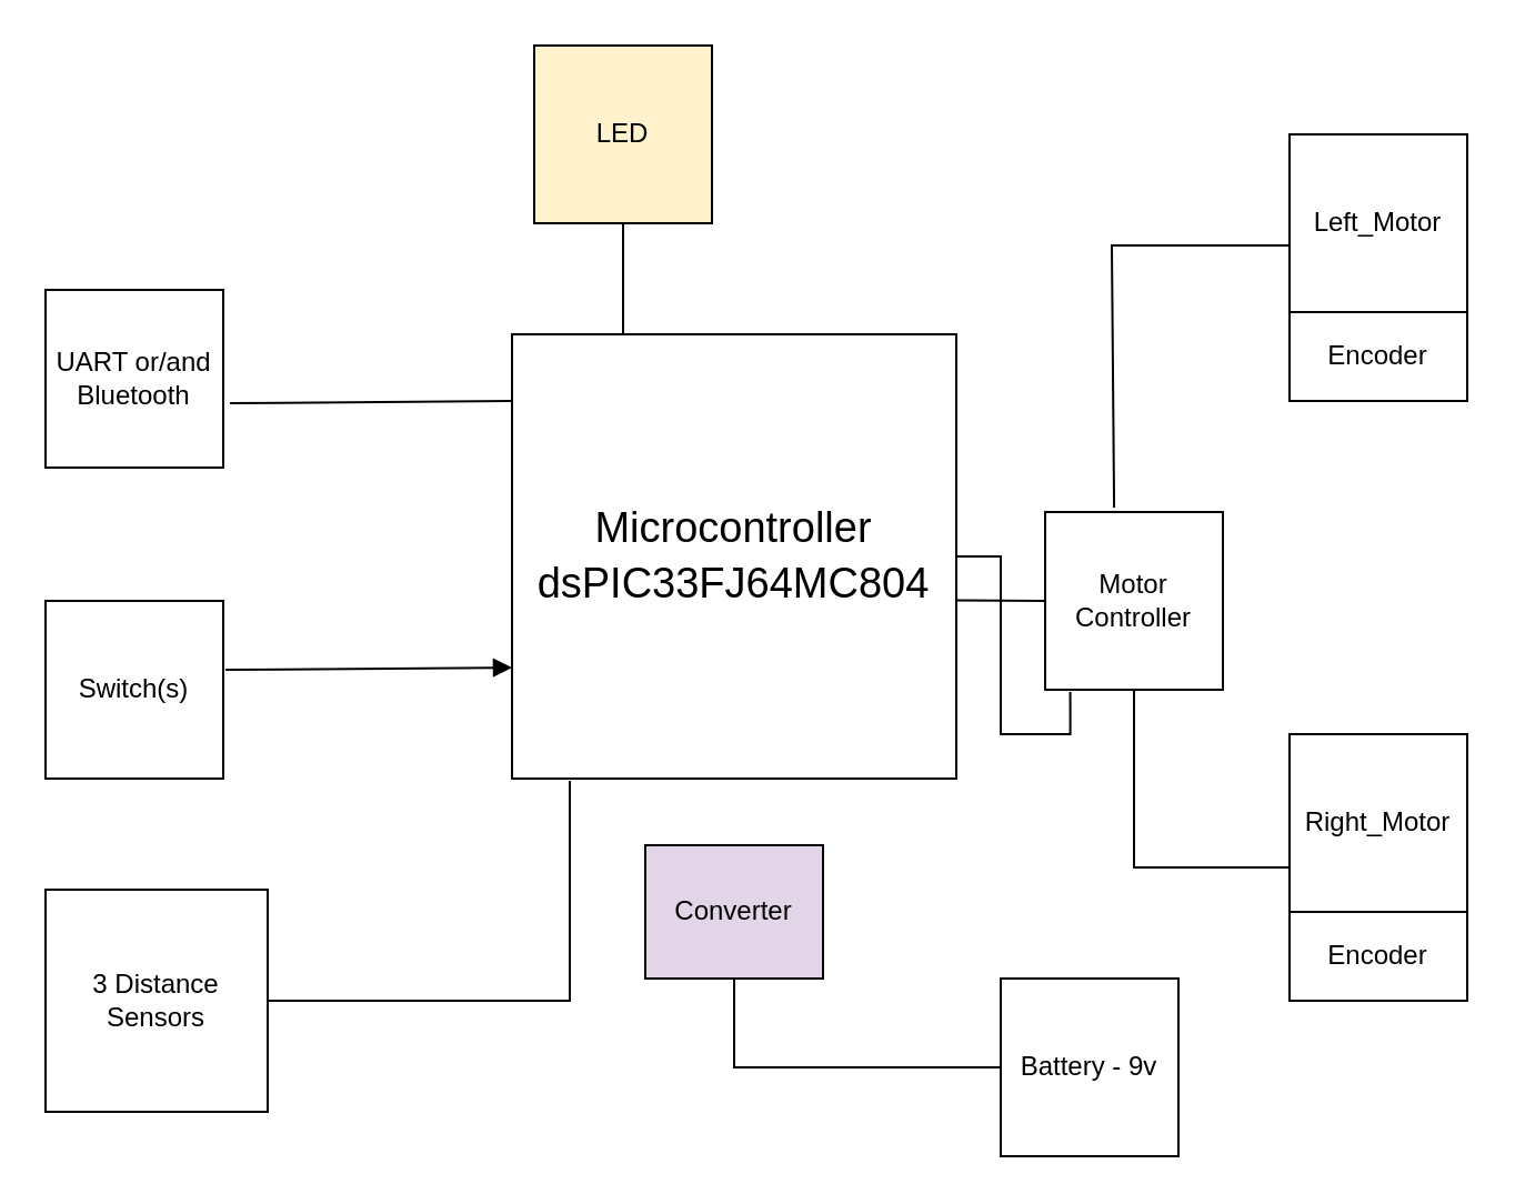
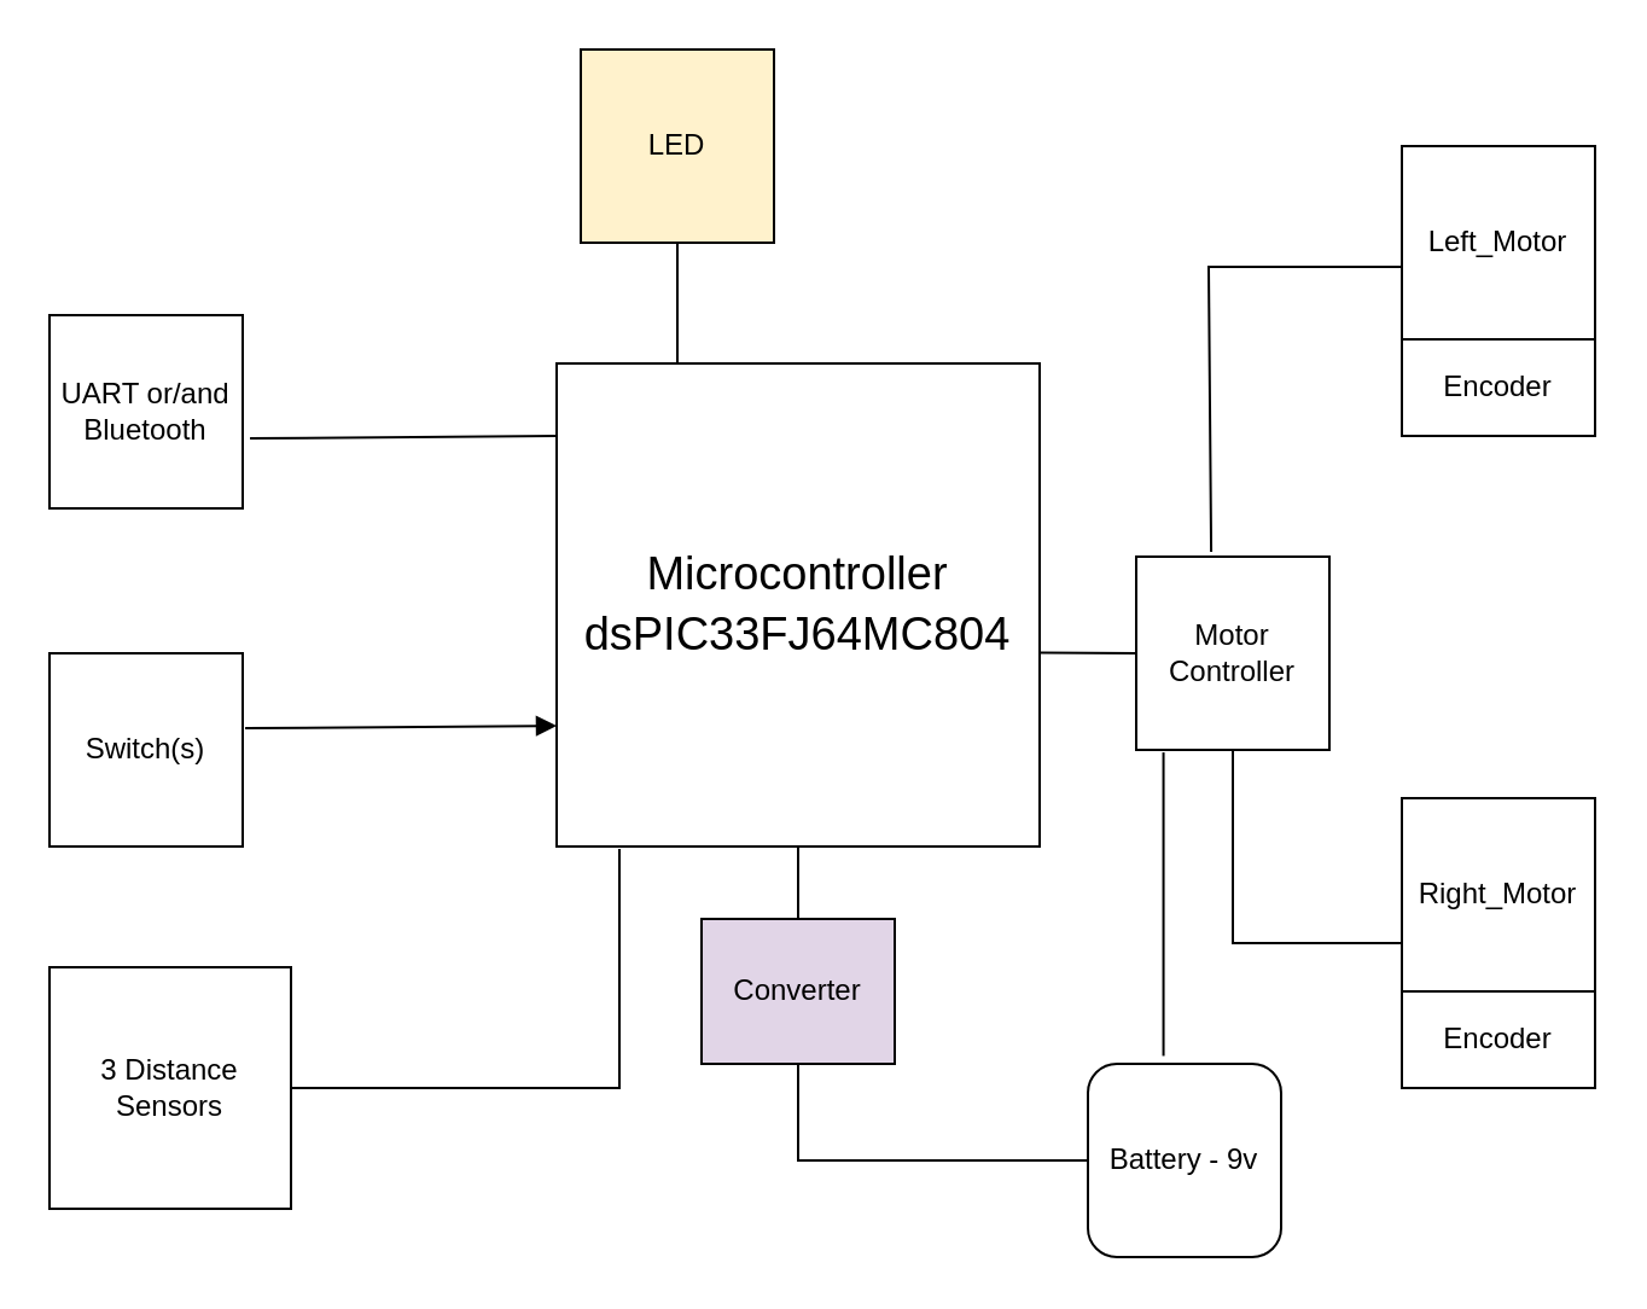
  <mxCell id="0" />
  <mxCell id="1" parent="0" />
  <mxCell id="2" value="&lt;font style=&quot;font-size: 19px;&quot;&gt;Microcontroller&lt;br&gt;dsPIC33FJ64MC804&lt;/font&gt;&lt;span style=&quot;font-size: 20px;&quot;&gt;&lt;br&gt;&lt;/span&gt;" style="whiteSpace=wrap;html=1;aspect=fixed;" parent="1" vertex="1"><mxGeometry x="230" y="150" width="200" height="200" as="geometry" /></mxCell>
  <mxCell id="3" value="Left_Motor" style="whiteSpace=wrap;html=1;aspect=fixed;" parent="1" vertex="1"><mxGeometry x="580" y="60" width="80" height="80" as="geometry" /></mxCell>
  <mxCell id="4" value="Right_Motor" style="whiteSpace=wrap;html=1;aspect=fixed;" parent="1" vertex="1"><mxGeometry x="580" y="330" width="80" height="80" as="geometry" /></mxCell>
  <mxCell id="5" value="" style="endArrow=none;html=1;rounded=0;exitX=0.388;exitY=-0.025;exitDx=0;exitDy=0;exitPerimeter=0;startArrow=none;startFill=0;endFill=0;" parent="1" source="16" edge="1"><mxGeometry width="50" height="50" relative="1" as="geometry"><mxPoint x="500" y="110" as="sourcePoint" /><mxPoint x="580" y="110" as="targetPoint" /><Array as="points"><mxPoint x="500" y="110" /></Array></mxGeometry></mxCell>
  <mxCell id="6" value="" style="endArrow=none;html=1;rounded=0;entryX=0;entryY=0.75;entryDx=0;entryDy=0;endFill=0;" parent="1" source="16" target="4" edge="1"><mxGeometry width="50" height="50" relative="1" as="geometry"><mxPoint x="450" y="379.76" as="sourcePoint" /><mxPoint x="580" y="380" as="targetPoint" /><Array as="points"><mxPoint x="510" y="390" /></Array></mxGeometry></mxCell>
  <mxCell id="7" value="Encoder" style="rounded=0;whiteSpace=wrap;html=1;" parent="1" vertex="1"><mxGeometry x="580" y="140" width="80" height="40" as="geometry" /></mxCell>
  <mxCell id="8" value="Encoder" style="rounded=0;whiteSpace=wrap;html=1;" parent="1" vertex="1"><mxGeometry x="580" y="410" width="80" height="40" as="geometry" /></mxCell>
  <mxCell id="9" style="edgeStyle=orthogonalEdgeStyle;rounded=0;orthogonalLoop=1;jettySize=auto;html=1;entryX=0.13;entryY=1.005;entryDx=0;entryDy=0;entryPerimeter=0;endArrow=none;endFill=0;" parent="1" source="10" target="2" edge="1"><mxGeometry relative="1" as="geometry" /></mxCell>
  <mxCell id="10" value="3 Distance Sensors" style="whiteSpace=wrap;html=1;aspect=fixed;" parent="1" vertex="1"><mxGeometry x="20" y="400" width="100" height="100" as="geometry" /></mxCell>
  <mxCell id="11" value="LED" style="whiteSpace=wrap;html=1;aspect=fixed;fillColor=#fff2cc;" parent="1" vertex="1"><mxGeometry x="240" y="20" width="80" height="80" as="geometry" /></mxCell>
  <mxCell id="12" value="UART or/and Bluetooth" style="whiteSpace=wrap;html=1;aspect=fixed;" parent="1" vertex="1"><mxGeometry x="20" y="130" width="80" height="80" as="geometry" /></mxCell>
  <mxCell id="13" value="Switch(s)" style="whiteSpace=wrap;html=1;aspect=fixed;" parent="1" vertex="1"><mxGeometry x="20" y="270" width="80" height="80" as="geometry" /></mxCell>
- <mxCell id="14" value="Battery - 9v" style="whiteSpace=wrap;html=1;aspect=fixed;" parent="1" vertex="1"><mxGeometry x="450" y="440" width="80" height="80" as="geometry" /></mxCell>
- <mxCell id="15" style="edgeStyle=orthogonalEdgeStyle;rounded=0;orthogonalLoop=1;jettySize=auto;html=1;exitX=0.141;exitY=1.013;exitDx=0;exitDy=0;exitPerimeter=0;startArrow=none;startFill=0;endArrow=none;endFill=0;" parent="1" source="16" target="2" edge="1"><mxGeometry relative="1" as="geometry" /></mxCell>
+ <mxCell id="14" value="Battery - 9v" style="whiteSpace=wrap;html=1;aspect=fixed;rounded=1;" parent="1" vertex="1"><mxGeometry x="450" y="440" width="80" height="80" as="geometry" /></mxCell>
+ <mxCell id="15" style="edgeStyle=orthogonalEdgeStyle;rounded=0;orthogonalLoop=1;jettySize=auto;html=1;entryX=0.391;entryY=-0.041;entryDx=0;entryDy=0;exitX=0.141;exitY=1.013;exitDx=0;exitDy=0;exitPerimeter=0;entryPerimeter=0;startArrow=none;startFill=0;endArrow=none;endFill=0;" parent="1" source="16" target="14" edge="1"><mxGeometry relative="1" as="geometry" /></mxCell>
  <mxCell id="16" value="&lt;div&gt;Motor &lt;br&gt;&lt;/div&gt;&lt;div&gt;Controller&lt;/div&gt;" style="whiteSpace=wrap;html=1;aspect=fixed;" parent="1" vertex="1"><mxGeometry x="470" y="230" width="80" height="80" as="geometry" /></mxCell>
  <mxCell id="17" value="" style="endArrow=none;html=1;rounded=0;entryX=0;entryY=0.15;entryDx=0;entryDy=0;entryPerimeter=0;exitX=1.038;exitY=0.638;exitDx=0;exitDy=0;exitPerimeter=0;" parent="1" source="12" target="2" edge="1"><mxGeometry width="50" height="50" relative="1" as="geometry"><mxPoint x="150" y="240" as="sourcePoint" /><mxPoint x="200" y="190" as="targetPoint" /></mxGeometry></mxCell>
  <mxCell id="18" value="&lt;div&gt;Converter&lt;/div&gt;" style="rounded=0;whiteSpace=wrap;html=1;fillColor=#e1d5e7;" parent="1" vertex="1"><mxGeometry x="290" y="380" width="80" height="60" as="geometry" /></mxCell>
  <mxCell id="19" value="" style="endArrow=none;html=1;rounded=0;entryX=0;entryY=0.5;entryDx=0;entryDy=0;exitX=0.5;exitY=1;exitDx=0;exitDy=0;" parent="1" source="18" target="14" edge="1"><mxGeometry width="50" height="50" relative="1" as="geometry"><mxPoint x="270" y="555" as="sourcePoint" /><mxPoint x="320" y="505" as="targetPoint" /><Array as="points"><mxPoint x="330" y="480" /></Array></mxGeometry></mxCell>
+ <mxCell id="20" value="" style="endArrow=none;html=1;rounded=0;entryX=0.5;entryY=1;entryDx=0;entryDy=0;exitX=0.5;exitY=0;exitDx=0;exitDy=0;" parent="1" source="18" target="2" edge="1"><mxGeometry width="50" height="50" relative="1" as="geometry"><mxPoint x="170" y="480" as="sourcePoint" /><mxPoint x="220" y="430" as="targetPoint" /></mxGeometry></mxCell>
  <mxCell id="21" value="" style="endArrow=block;html=1;rounded=0;entryX=0;entryY=0.75;entryDx=0;entryDy=0;exitX=1.013;exitY=0.388;exitDx=0;exitDy=0;exitPerimeter=0;" parent="1" source="13" target="2" edge="1"><mxGeometry width="50" height="50" relative="1" as="geometry"><mxPoint x="70" y="440" as="sourcePoint" /><mxPoint x="120" y="390" as="targetPoint" /></mxGeometry></mxCell>
  <mxCell id="22" value="" style="endArrow=none;html=1;rounded=0;entryX=0.5;entryY=1;entryDx=0;entryDy=0;exitX=0.25;exitY=0;exitDx=0;exitDy=0;" parent="1" source="2" target="11" edge="1"><mxGeometry width="50" height="50" relative="1" as="geometry"><mxPoint x="290" y="290" as="sourcePoint" /><mxPoint x="340" y="240" as="targetPoint" /></mxGeometry></mxCell>
  <mxCell id="23" value="" style="endArrow=none;html=1;rounded=0;exitX=1.002;exitY=0.599;exitDx=0;exitDy=0;exitPerimeter=0;" edge="1" parent="1" source="2"><mxGeometry width="50" height="50" relative="1" as="geometry"><mxPoint x="410" y="335" as="sourcePoint" /><mxPoint x="470" y="270" as="targetPoint" /></mxGeometry></mxCell>
